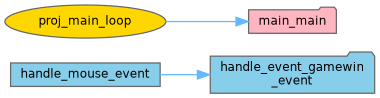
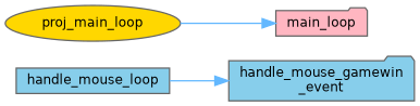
  digraph {
    fontname="DejaVu Sans"
    rankdir=RL
    node [color=grey40 fillcolor=skyblue fontname="DejaVu Sans" fontsize=10 shape=folder style=filled]
    edge [color=steelblue1 dir=back fontname="DejaVu Sans" fontsize=10 labelfontname=Helvetica labelfontsize=10 style=solid]
-   n1 [color=gray40 fontcolor=black height=0.2 label="handle_event_gamewin\l_event" width=0.4]
-   n2 [height=0.2 label=handle_mouse_event shape=box width=0.4]
-   n3 [fillcolor=lightpink height=0.2 label=main_main width=0.4]
+   n1 [color=gray40 fontcolor=black height=0.2 label="handle_mouse_gamewin\l_event" width=0.4]
+   n2 [height=0.2 label=handle_mouse_loop shape=box width=0.4]
+   n3 [fillcolor=lightpink height=0.2 label=main_loop width=0.4]
    n4 [fillcolor=gold height=0.2 label=proj_main_loop shape=ellipse width=0.4]
    n1 -> n2
    n3 -> n4
  }
